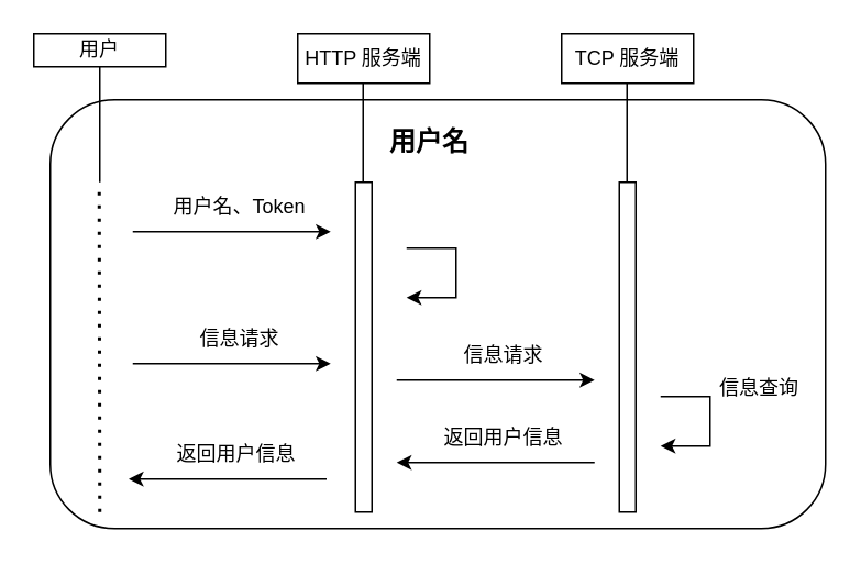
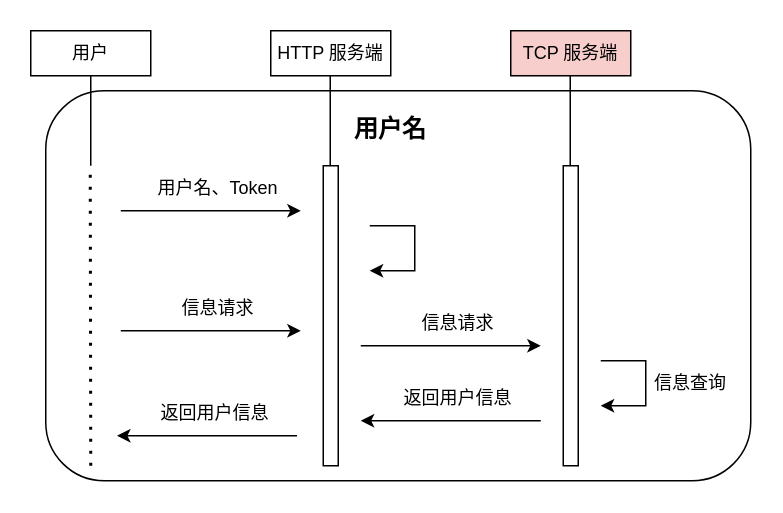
  <mxCell id="0" />
  <mxCell id="1" parent="0" />
  <mxCell id="2" value="" style="rounded=1;whiteSpace=wrap;html=1;" vertex="1" parent="1"><mxGeometry x="30" y="60" width="470" height="260" as="geometry" /></mxCell>
  <mxCell id="3" value="" style="endArrow=classic;html=1;rounded=0;strokeWidth=1;" parent="1" edge="1"><mxGeometry width="50" height="50" relative="1" as="geometry"><mxPoint x="80" y="140" as="sourcePoint" /><mxPoint x="200" y="140" as="targetPoint" /></mxGeometry></mxCell>
  <mxCell id="4" value="用户名、Token" style="text;html=1;strokeColor=none;fillColor=none;align=center;verticalAlign=middle;whiteSpace=wrap;rounded=0;" parent="1" vertex="1"><mxGeometry x="100" y="110" width="90" height="30" as="geometry" /></mxCell>
  <mxCell id="5" value="" style="edgeStyle=elbowEdgeStyle;elbow=horizontal;endArrow=classic;html=1;rounded=0;strokeWidth=1;" parent="1" edge="1"><mxGeometry width="50" height="50" relative="1" as="geometry"><mxPoint x="246" y="150" as="sourcePoint" /><mxPoint x="246" y="180" as="targetPoint" /><Array as="points"><mxPoint x="276" y="170" /></Array></mxGeometry></mxCell>
  <mxCell id="6" value="" style="rounded=0;whiteSpace=wrap;html=1;" parent="1" vertex="1"><mxGeometry x="215" y="110" width="10" height="200" as="geometry" /></mxCell>
  <mxCell id="7" value="" style="rounded=0;whiteSpace=wrap;html=1;" parent="1" vertex="1"><mxGeometry x="375" y="110" width="10" height="200" as="geometry" /></mxCell>
  <mxCell id="8" value="" style="endArrow=none;dashed=1;html=1;dashPattern=1 3;strokeWidth=2;rounded=0;" parent="1" edge="1"><mxGeometry width="50" height="50" relative="1" as="geometry"><mxPoint x="60" y="310" as="sourcePoint" /><mxPoint x="59.66" y="110" as="targetPoint" /></mxGeometry></mxCell>
  <mxCell id="9" value="&lt;font style=&quot;font-size: 16px;&quot;&gt;&lt;b&gt;用户名&lt;/b&gt;&lt;/font&gt;" style="text;html=1;strokeColor=none;fillColor=none;align=center;verticalAlign=middle;whiteSpace=wrap;rounded=0;" parent="1" vertex="1"><mxGeometry x="135" y="70" width="250" height="30" as="geometry" /></mxCell>
  <mxCell id="10" value="" style="endArrow=classic;html=1;rounded=0;strokeWidth=1;" parent="1" edge="1"><mxGeometry width="50" height="50" relative="1" as="geometry"><mxPoint x="80" y="220" as="sourcePoint" /><mxPoint x="200" y="220" as="targetPoint" /></mxGeometry></mxCell>
  <mxCell id="11" value="信息请求" style="text;html=1;strokeColor=none;fillColor=none;align=center;verticalAlign=middle;whiteSpace=wrap;rounded=0;" parent="1" vertex="1"><mxGeometry x="100" y="190" width="90" height="30" as="geometry" /></mxCell>
  <mxCell id="12" value="" style="endArrow=classic;html=1;rounded=0;strokeWidth=1;" parent="1" edge="1"><mxGeometry width="50" height="50" relative="1" as="geometry"><mxPoint x="240" y="230" as="sourcePoint" /><mxPoint x="360" y="230" as="targetPoint" /></mxGeometry></mxCell>
  <mxCell id="13" value="信息请求" style="text;html=1;strokeColor=none;fillColor=none;align=center;verticalAlign=middle;whiteSpace=wrap;rounded=0;" parent="1" vertex="1"><mxGeometry x="260" y="200" width="90" height="30" as="geometry" /></mxCell>
  <mxCell id="14" value="" style="edgeStyle=elbowEdgeStyle;elbow=horizontal;endArrow=classic;html=1;rounded=0;strokeWidth=1;" parent="1" edge="1"><mxGeometry width="50" height="50" relative="1" as="geometry"><mxPoint x="400" y="240" as="sourcePoint" /><mxPoint x="400" y="270" as="targetPoint" /><Array as="points"><mxPoint x="430" y="260" /></Array></mxGeometry></mxCell>
- <mxCell id="15" value="信息查询" style="text;html=1;strokeColor=none;fillColor=none;align=center;verticalAlign=middle;whiteSpace=wrap;rounded=0;" parent="1" vertex="1"><mxGeometry x="430" y="220" width="60" height="30" as="geometry" /></mxCell>
+ <mxCell id="15" value="信息查询" style="text;html=1;strokeColor=none;fillColor=none;align=center;verticalAlign=middle;whiteSpace=wrap;rounded=0;" parent="1" vertex="1"><mxGeometry x="430" y="240" width="60" height="30" as="geometry" /></mxCell>
  <mxCell id="16" value="" style="endArrow=classic;html=1;rounded=0;strokeWidth=1;" parent="1" edge="1"><mxGeometry width="50" height="50" relative="1" as="geometry"><mxPoint x="360" y="280" as="sourcePoint" /><mxPoint x="240" y="280" as="targetPoint" /></mxGeometry></mxCell>
  <mxCell id="17" value="返回用户信息" style="text;html=1;strokeColor=none;fillColor=none;align=center;verticalAlign=middle;whiteSpace=wrap;rounded=0;" parent="1" vertex="1"><mxGeometry x="260" y="250" width="90" height="30" as="geometry" /></mxCell>
  <mxCell id="18" value="" style="endArrow=classic;html=1;rounded=0;strokeWidth=1;" parent="1" edge="1"><mxGeometry width="50" height="50" relative="1" as="geometry"><mxPoint x="197.5" y="290" as="sourcePoint" /><mxPoint x="77.5" y="290" as="targetPoint" /></mxGeometry></mxCell>
  <mxCell id="19" value="返回用户信息" style="text;html=1;strokeColor=none;fillColor=none;align=center;verticalAlign=middle;whiteSpace=wrap;rounded=0;" parent="1" vertex="1"><mxGeometry x="97.5" y="260" width="90" height="30" as="geometry" /></mxCell>
- <mxCell id="20" value="用户" style="rounded=0;whiteSpace=wrap;html=1;" parent="1" vertex="1"><mxGeometry x="20" y="20" width="80" height="20" as="geometry" /></mxCell>
+ <mxCell id="20" value="用户" style="rounded=0;whiteSpace=wrap;html=1;" parent="1" vertex="1"><mxGeometry x="20" y="20" width="80" height="30" as="geometry" /></mxCell>
  <mxCell id="21" value="HTTP 服务端" style="rounded=0;whiteSpace=wrap;html=1;" parent="1" vertex="1"><mxGeometry x="180" y="20" width="80" height="30" as="geometry" /></mxCell>
- <mxCell id="22" value="TCP 服务端" style="rounded=0;whiteSpace=wrap;html=1;" parent="1" vertex="1"><mxGeometry x="340" y="20" width="80" height="30" as="geometry" /></mxCell>
+ <mxCell id="22" value="TCP 服务端" style="rounded=0;whiteSpace=wrap;html=1;fillColor=#f8cecc;" parent="1" vertex="1"><mxGeometry x="340" y="20" width="80" height="30" as="geometry" /></mxCell>
  <mxCell id="23" value="" style="endArrow=none;html=1;rounded=0;fontSize=12;entryX=0.5;entryY=1;entryDx=0;entryDy=0;" parent="1" target="20" edge="1"><mxGeometry width="50" height="50" relative="1" as="geometry"><mxPoint x="60" y="110" as="sourcePoint" /><mxPoint x="300" y="150" as="targetPoint" /></mxGeometry></mxCell>
  <mxCell id="24" value="" style="endArrow=none;html=1;rounded=0;fontSize=12;entryX=0.5;entryY=1;entryDx=0;entryDy=0;" parent="1" edge="1"><mxGeometry width="50" height="50" relative="1" as="geometry"><mxPoint x="219.66" y="110" as="sourcePoint" /><mxPoint x="219.66" y="50" as="targetPoint" /></mxGeometry></mxCell>
  <mxCell id="25" value="" style="endArrow=none;html=1;rounded=0;fontSize=12;entryX=0.5;entryY=1;entryDx=0;entryDy=0;" parent="1" edge="1"><mxGeometry width="50" height="50" relative="1" as="geometry"><mxPoint x="379.66" y="110" as="sourcePoint" /><mxPoint x="379.66" y="50" as="targetPoint" /></mxGeometry></mxCell>
  <mxCell id="26" style="edgeStyle=orthogonalEdgeStyle;rounded=0;orthogonalLoop=1;jettySize=auto;html=1;exitX=0.5;exitY=1;exitDx=0;exitDy=0;" edge="1" parent="1" source="7" target="7"><mxGeometry relative="1" as="geometry" /></mxCell>
